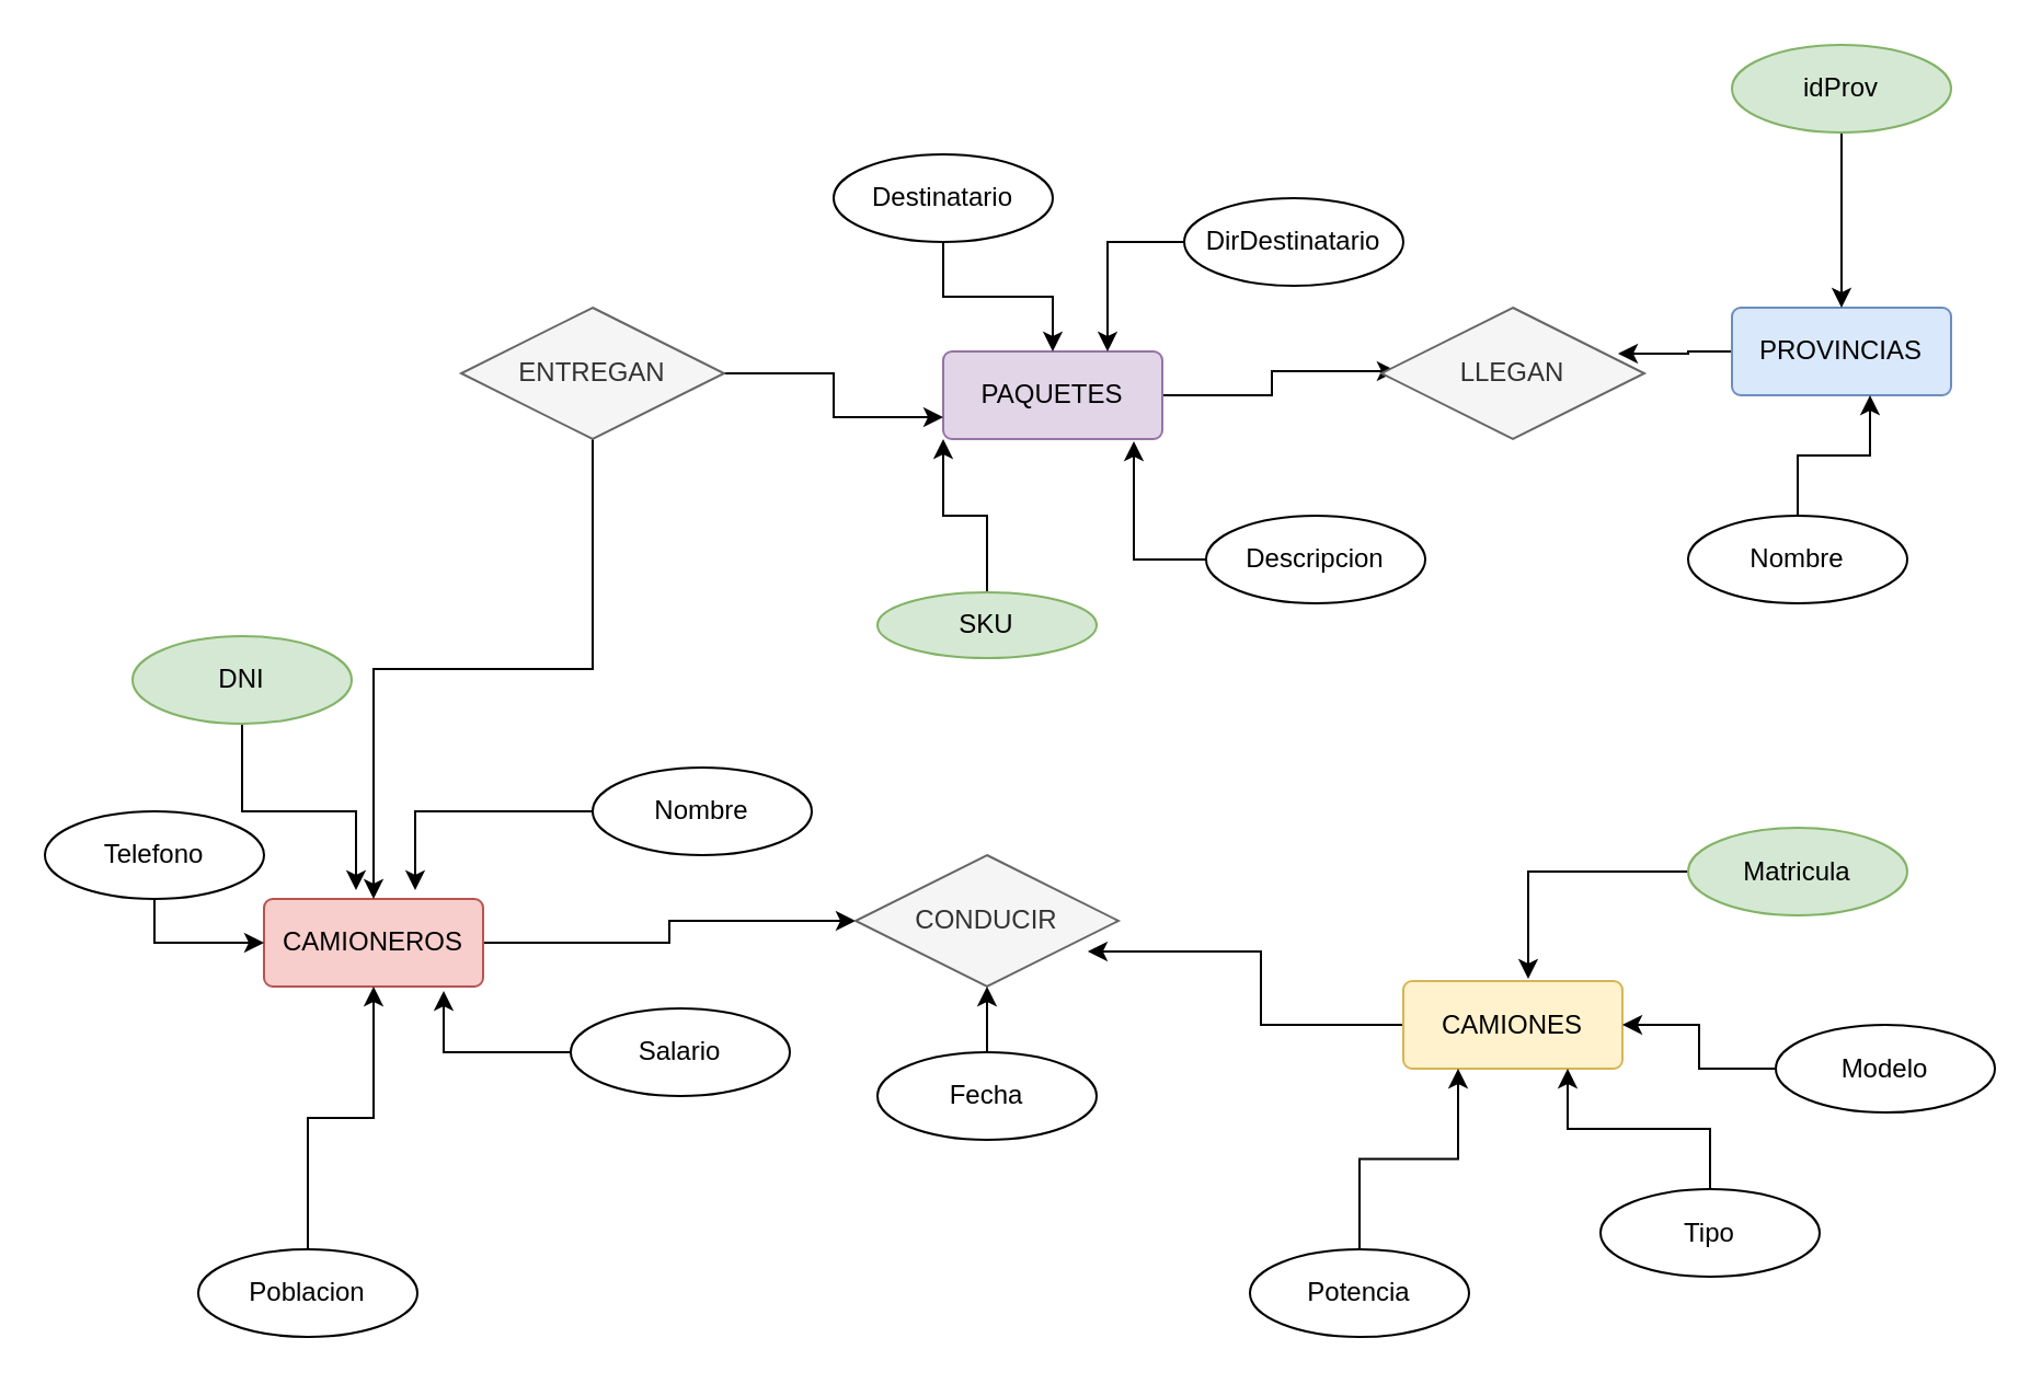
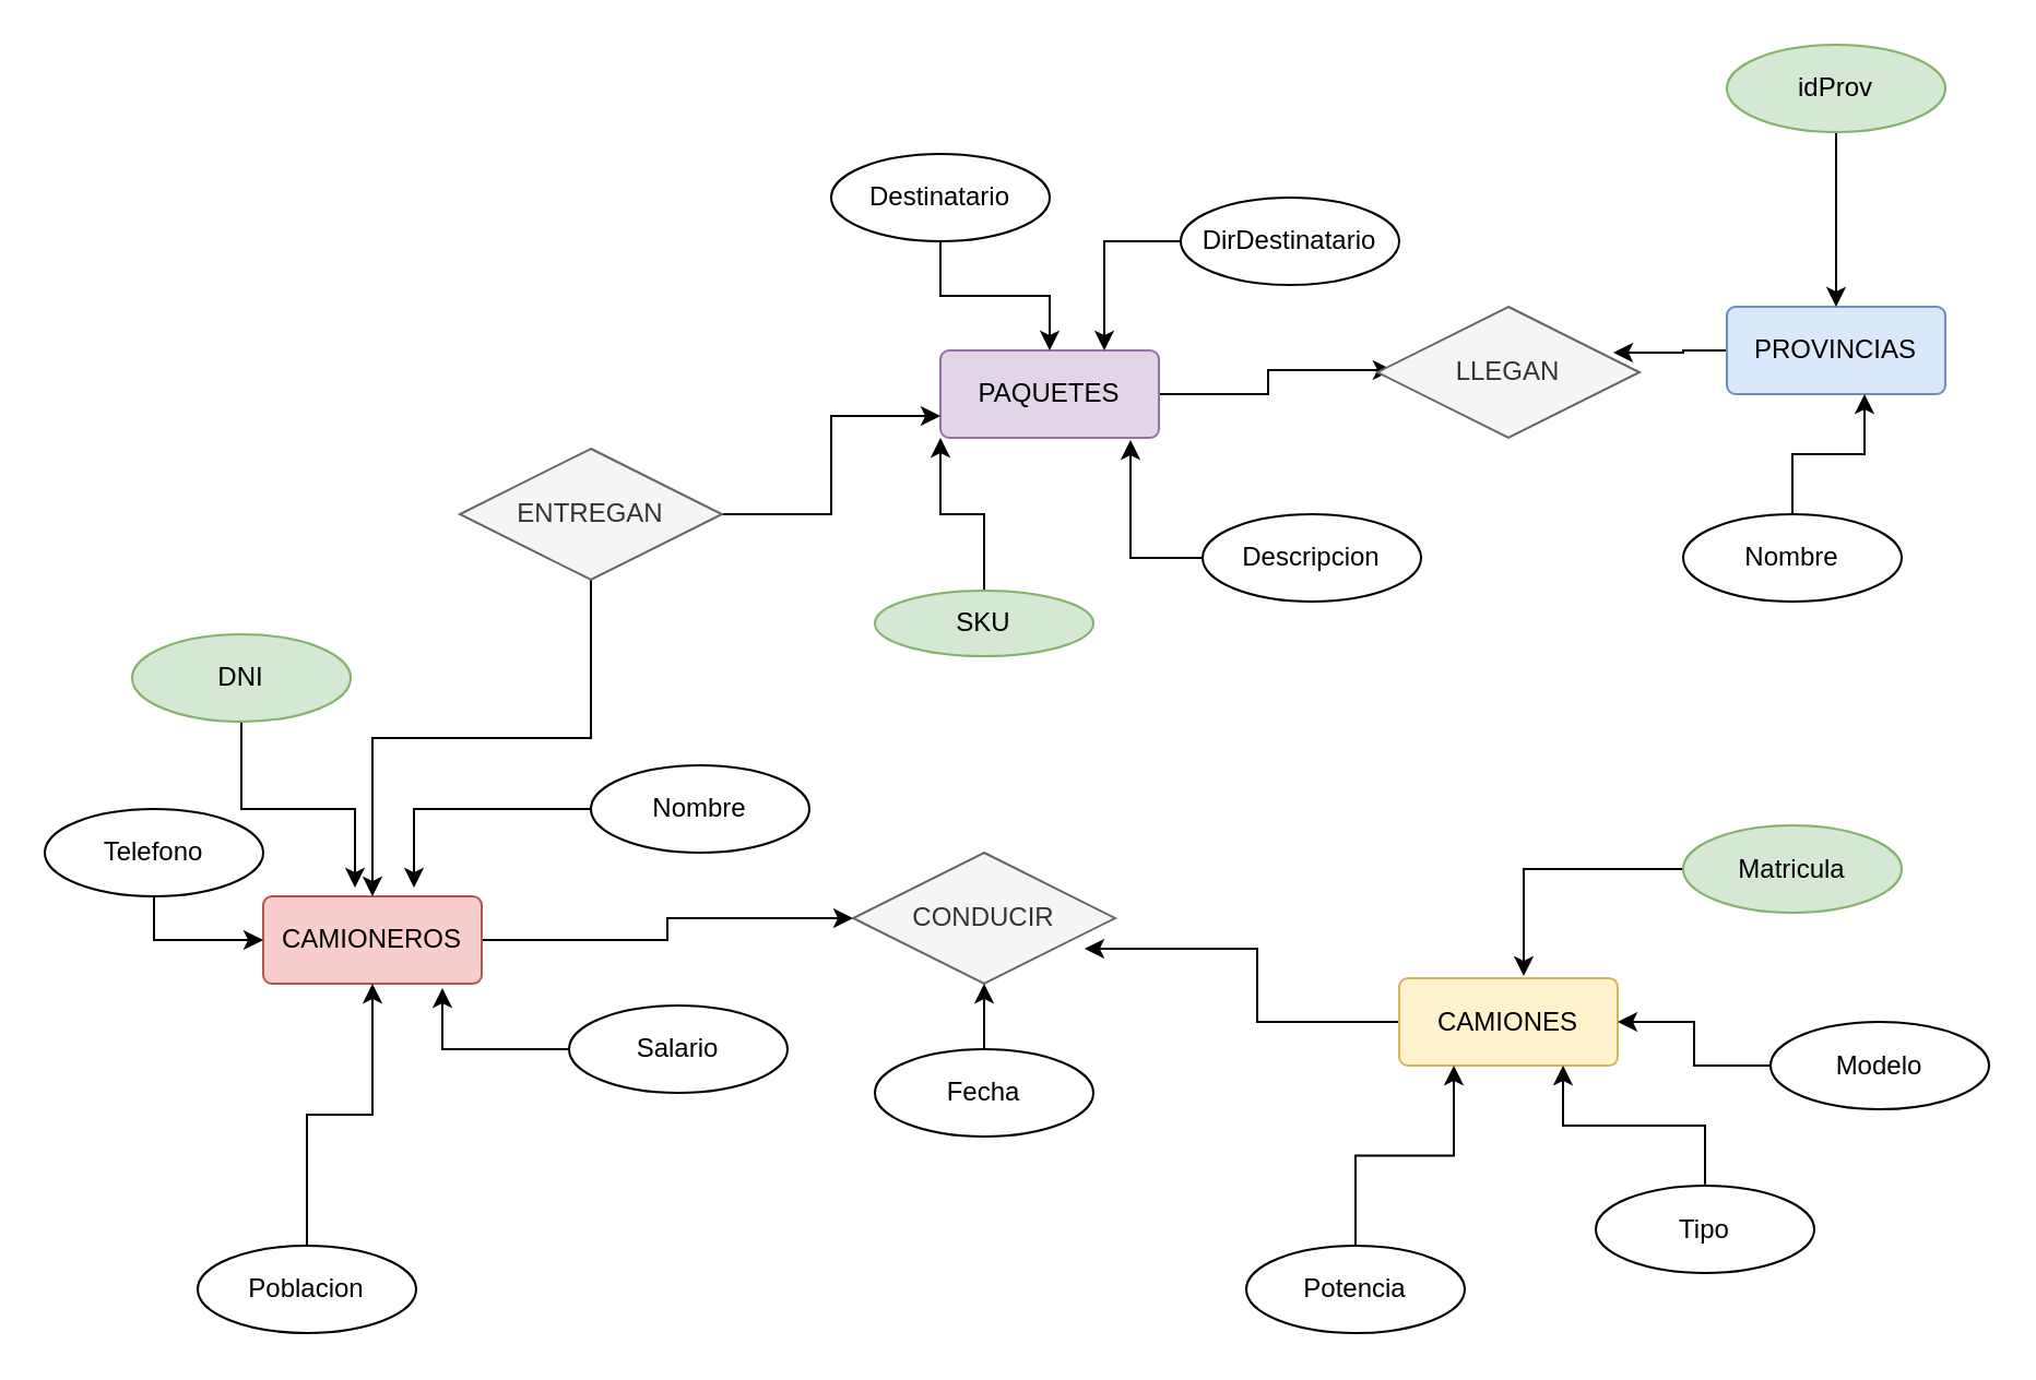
  <mxCell id="0" />
  <mxCell id="1" parent="0" />
  <mxCell id="2" style="edgeStyle=orthogonalEdgeStyle;rounded=0;orthogonalLoop=1;jettySize=auto;html=1;entryX=0;entryY=0.5;entryDx=0;entryDy=0;" parent="1" source="3" target="40" edge="1"><mxGeometry relative="1" as="geometry" /></mxCell>
  <mxCell id="3" value="CAMIONEROS" style="rounded=1;arcSize=10;whiteSpace=wrap;html=1;align=center;fillColor=#f8cecc;strokeColor=#b85450;" parent="1" vertex="1"><mxGeometry x="120" y="410" width="100" height="40" as="geometry" /></mxCell>
  <mxCell id="4" style="edgeStyle=orthogonalEdgeStyle;rounded=0;orthogonalLoop=1;jettySize=auto;html=1;entryX=0.058;entryY=0.483;entryDx=0;entryDy=0;entryPerimeter=0;" parent="1" source="5" target="46" edge="1"><mxGeometry relative="1" as="geometry" /></mxCell>
  <mxCell id="5" value="PAQUETES" style="rounded=1;arcSize=10;whiteSpace=wrap;html=1;align=center;fillColor=#e1d5e7;strokeColor=#9673a6;" parent="1" vertex="1"><mxGeometry x="430" y="160" width="100" height="40" as="geometry" /></mxCell>
  <mxCell id="6" style="edgeStyle=orthogonalEdgeStyle;rounded=0;orthogonalLoop=1;jettySize=auto;html=1;entryX=0.42;entryY=-0.1;entryDx=0;entryDy=0;entryPerimeter=0;" parent="1" source="7" target="3" edge="1"><mxGeometry relative="1" as="geometry" /></mxCell>
  <mxCell id="7" value="DNI" style="ellipse;whiteSpace=wrap;html=1;align=center;fillColor=#d5e8d4;strokeColor=#82b366;" parent="1" vertex="1"><mxGeometry x="60" y="290" width="100" height="40" as="geometry" /></mxCell>
  <mxCell id="8" style="edgeStyle=orthogonalEdgeStyle;rounded=0;orthogonalLoop=1;jettySize=auto;html=1;entryX=0.69;entryY=-0.1;entryDx=0;entryDy=0;entryPerimeter=0;" parent="1" source="9" target="3" edge="1"><mxGeometry relative="1" as="geometry" /></mxCell>
  <mxCell id="9" value="Nombre" style="ellipse;whiteSpace=wrap;html=1;align=center;" parent="1" vertex="1"><mxGeometry x="270" y="350" width="100" height="40" as="geometry" /></mxCell>
  <mxCell id="10" style="edgeStyle=orthogonalEdgeStyle;rounded=0;orthogonalLoop=1;jettySize=auto;html=1;entryX=0;entryY=0.5;entryDx=0;entryDy=0;" parent="1" source="11" target="3" edge="1"><mxGeometry relative="1" as="geometry" /></mxCell>
  <mxCell id="11" value="Telefono" style="ellipse;whiteSpace=wrap;html=1;align=center;" parent="1" vertex="1"><mxGeometry x="20" y="370" width="100" height="40" as="geometry" /></mxCell>
  <mxCell id="12" style="edgeStyle=orthogonalEdgeStyle;rounded=0;orthogonalLoop=1;jettySize=auto;html=1;entryX=0.82;entryY=1.05;entryDx=0;entryDy=0;entryPerimeter=0;" parent="1" source="13" target="3" edge="1"><mxGeometry relative="1" as="geometry" /></mxCell>
  <mxCell id="13" value="Salario" style="ellipse;whiteSpace=wrap;html=1;align=center;" parent="1" vertex="1"><mxGeometry x="260" y="460" width="100" height="40" as="geometry" /></mxCell>
  <mxCell id="14" style="edgeStyle=orthogonalEdgeStyle;rounded=0;orthogonalLoop=1;jettySize=auto;html=1;entryX=0.5;entryY=1;entryDx=0;entryDy=0;" parent="1" source="15" target="3" edge="1"><mxGeometry relative="1" as="geometry" /></mxCell>
  <mxCell id="15" value="Poblacion" style="ellipse;whiteSpace=wrap;html=1;align=center;" parent="1" vertex="1"><mxGeometry x="90" y="570" width="100" height="40" as="geometry" /></mxCell>
  <mxCell id="16" style="edgeStyle=orthogonalEdgeStyle;rounded=0;orthogonalLoop=1;jettySize=auto;html=1;entryX=0;entryY=1;entryDx=0;entryDy=0;" parent="1" source="17" target="5" edge="1"><mxGeometry relative="1" as="geometry" /></mxCell>
  <mxCell id="17" value="SKU" style="ellipse;whiteSpace=wrap;html=1;align=center;fillColor=#d5e8d4;strokeColor=#82b366;" parent="1" vertex="1"><mxGeometry x="400" y="270" width="100" height="30" as="geometry" /></mxCell>
  <mxCell id="18" style="edgeStyle=orthogonalEdgeStyle;rounded=0;orthogonalLoop=1;jettySize=auto;html=1;entryX=0.87;entryY=1.025;entryDx=0;entryDy=0;entryPerimeter=0;" parent="1" source="19" target="5" edge="1"><mxGeometry relative="1" as="geometry" /></mxCell>
  <mxCell id="19" value="Descripcion" style="ellipse;whiteSpace=wrap;html=1;align=center;" parent="1" vertex="1"><mxGeometry x="550" y="235" width="100" height="40" as="geometry" /></mxCell>
  <mxCell id="20" style="edgeStyle=orthogonalEdgeStyle;rounded=0;orthogonalLoop=1;jettySize=auto;html=1;" parent="1" source="21" target="5" edge="1"><mxGeometry relative="1" as="geometry" /></mxCell>
  <mxCell id="21" value="Destinatario" style="ellipse;whiteSpace=wrap;html=1;align=center;" parent="1" vertex="1"><mxGeometry x="380" y="70" width="100" height="40" as="geometry" /></mxCell>
  <mxCell id="22" style="edgeStyle=orthogonalEdgeStyle;rounded=0;orthogonalLoop=1;jettySize=auto;html=1;entryX=0.75;entryY=0;entryDx=0;entryDy=0;" parent="1" source="23" target="5" edge="1"><mxGeometry relative="1" as="geometry" /></mxCell>
  <mxCell id="23" value="DirDestinatario" style="ellipse;whiteSpace=wrap;html=1;align=center;" parent="1" vertex="1"><mxGeometry x="540" y="90" width="100" height="40" as="geometry" /></mxCell>
  <mxCell id="24" style="edgeStyle=orthogonalEdgeStyle;rounded=0;orthogonalLoop=1;jettySize=auto;html=1;entryX=0.9;entryY=0.35;entryDx=0;entryDy=0;entryPerimeter=0;" parent="1" source="25" target="46" edge="1"><mxGeometry relative="1" as="geometry" /></mxCell>
  <mxCell id="25" value="PROVINCIAS" style="rounded=1;arcSize=10;whiteSpace=wrap;html=1;align=center;fillColor=#dae8fc;strokeColor=#6c8ebf;" parent="1" vertex="1"><mxGeometry x="790" y="140" width="100" height="40" as="geometry" /></mxCell>
  <mxCell id="26" style="edgeStyle=orthogonalEdgeStyle;rounded=0;orthogonalLoop=1;jettySize=auto;html=1;entryX=0.5;entryY=0;entryDx=0;entryDy=0;" parent="1" source="27" target="25" edge="1"><mxGeometry relative="1" as="geometry"><mxPoint x="880" y="110" as="targetPoint" /></mxGeometry></mxCell>
  <mxCell id="27" value="idProv" style="ellipse;whiteSpace=wrap;html=1;align=center;fillColor=#d5e8d4;strokeColor=#82b366;" parent="1" vertex="1"><mxGeometry x="790" y="20" width="100" height="40" as="geometry" /></mxCell>
  <mxCell id="28" style="edgeStyle=orthogonalEdgeStyle;rounded=0;orthogonalLoop=1;jettySize=auto;html=1;entryX=0.63;entryY=1;entryDx=0;entryDy=0;entryPerimeter=0;" parent="1" source="29" target="25" edge="1"><mxGeometry relative="1" as="geometry" /></mxCell>
  <mxCell id="29" value="Nombre" style="ellipse;whiteSpace=wrap;html=1;align=center;" parent="1" vertex="1"><mxGeometry x="770" y="235" width="100" height="40" as="geometry" /></mxCell>
  <mxCell id="30" style="edgeStyle=orthogonalEdgeStyle;rounded=0;orthogonalLoop=1;jettySize=auto;html=1;entryX=0.883;entryY=0.733;entryDx=0;entryDy=0;entryPerimeter=0;" parent="1" source="31" target="40" edge="1"><mxGeometry relative="1" as="geometry" /></mxCell>
  <mxCell id="31" value="CAMIONES" style="rounded=1;arcSize=10;whiteSpace=wrap;html=1;align=center;fillColor=#fff2cc;strokeColor=#d6b656;" parent="1" vertex="1"><mxGeometry x="640" y="447.5" width="100" height="40" as="geometry" /></mxCell>
  <mxCell id="32" style="edgeStyle=orthogonalEdgeStyle;rounded=0;orthogonalLoop=1;jettySize=auto;html=1;entryX=1;entryY=0.5;entryDx=0;entryDy=0;" parent="1" source="33" target="31" edge="1"><mxGeometry relative="1" as="geometry" /></mxCell>
  <mxCell id="33" value="Modelo" style="ellipse;whiteSpace=wrap;html=1;align=center;" parent="1" vertex="1"><mxGeometry x="810" y="467.5" width="100" height="40" as="geometry" /></mxCell>
  <mxCell id="34" style="edgeStyle=orthogonalEdgeStyle;rounded=0;orthogonalLoop=1;jettySize=auto;html=1;entryX=0.57;entryY=-0.025;entryDx=0;entryDy=0;entryPerimeter=0;" parent="1" source="35" target="31" edge="1"><mxGeometry relative="1" as="geometry" /></mxCell>
  <mxCell id="35" value="Matricula" style="ellipse;whiteSpace=wrap;html=1;align=center;fillColor=#d5e8d4;strokeColor=#82b366;" parent="1" vertex="1"><mxGeometry x="770" y="377.5" width="100" height="40" as="geometry" /></mxCell>
  <mxCell id="36" style="edgeStyle=orthogonalEdgeStyle;rounded=0;orthogonalLoop=1;jettySize=auto;html=1;entryX=0.75;entryY=1;entryDx=0;entryDy=0;" parent="1" source="37" target="31" edge="1"><mxGeometry relative="1" as="geometry" /></mxCell>
  <mxCell id="37" value="Tipo" style="ellipse;whiteSpace=wrap;html=1;align=center;" parent="1" vertex="1"><mxGeometry x="730" y="542.5" width="100" height="40" as="geometry" /></mxCell>
  <mxCell id="38" style="edgeStyle=orthogonalEdgeStyle;rounded=0;orthogonalLoop=1;jettySize=auto;html=1;entryX=0.25;entryY=1;entryDx=0;entryDy=0;" parent="1" source="39" target="31" edge="1"><mxGeometry relative="1" as="geometry" /></mxCell>
  <mxCell id="39" value="Potencia" style="ellipse;whiteSpace=wrap;html=1;align=center;" parent="1" vertex="1"><mxGeometry x="570" y="570" width="100" height="40" as="geometry" /></mxCell>
  <mxCell id="40" value="CONDUCIR" style="shape=rhombus;perimeter=rhombusPerimeter;whiteSpace=wrap;html=1;align=center;fillColor=#f5f5f5;fontColor=#333333;strokeColor=#666666;" parent="1" vertex="1"><mxGeometry x="390" y="390" width="120" height="60" as="geometry" /></mxCell>
  <mxCell id="41" style="edgeStyle=orthogonalEdgeStyle;rounded=0;orthogonalLoop=1;jettySize=auto;html=1;entryX=0.5;entryY=1;entryDx=0;entryDy=0;" parent="1" source="42" target="40" edge="1"><mxGeometry relative="1" as="geometry" /></mxCell>
  <mxCell id="42" value="Fecha" style="ellipse;whiteSpace=wrap;html=1;align=center;" parent="1" vertex="1"><mxGeometry x="400" y="480" width="100" height="40" as="geometry" /></mxCell>
  <mxCell id="43" style="edgeStyle=orthogonalEdgeStyle;rounded=0;orthogonalLoop=1;jettySize=auto;html=1;entryX=0.5;entryY=0;entryDx=0;entryDy=0;" parent="1" source="45" target="3" edge="1"><mxGeometry relative="1" as="geometry" /></mxCell>
  <mxCell id="44" style="edgeStyle=orthogonalEdgeStyle;rounded=0;orthogonalLoop=1;jettySize=auto;html=1;entryX=0;entryY=0.75;entryDx=0;entryDy=0;" parent="1" source="45" target="5" edge="1"><mxGeometry relative="1" as="geometry" /></mxCell>
- <mxCell id="45" value="ENTREGAN" style="shape=rhombus;perimeter=rhombusPerimeter;whiteSpace=wrap;html=1;align=center;fillColor=#f5f5f5;fontColor=#333333;strokeColor=#666666;" parent="1" vertex="1"><mxGeometry x="210" y="140" width="120" height="60" as="geometry" /></mxCell>
+ <mxCell id="45" value="ENTREGAN" style="shape=rhombus;perimeter=rhombusPerimeter;whiteSpace=wrap;html=1;align=center;fillColor=#f5f5f5;fontColor=#333333;strokeColor=#666666;" parent="1" vertex="1"><mxGeometry x="210" y="205" width="120" height="60" as="geometry" /></mxCell>
  <mxCell id="46" value="LLEGAN" style="shape=rhombus;perimeter=rhombusPerimeter;whiteSpace=wrap;html=1;align=center;fillColor=#f5f5f5;fontColor=#333333;strokeColor=#666666;" parent="1" vertex="1"><mxGeometry x="630" y="140" width="120" height="60" as="geometry" /></mxCell>
